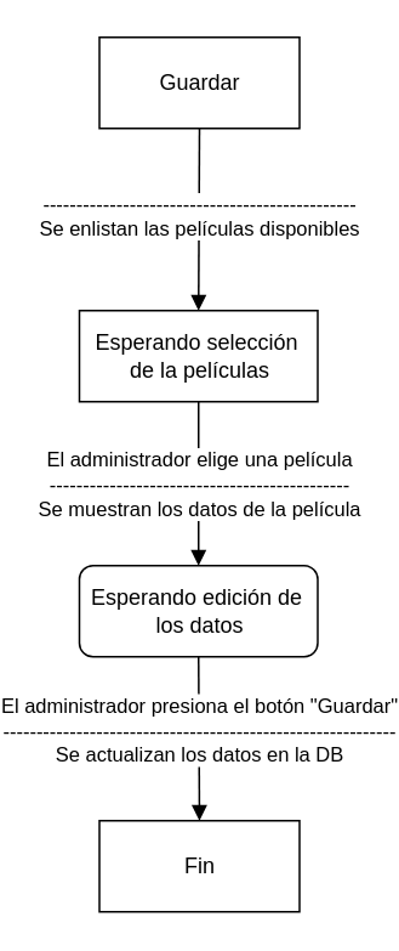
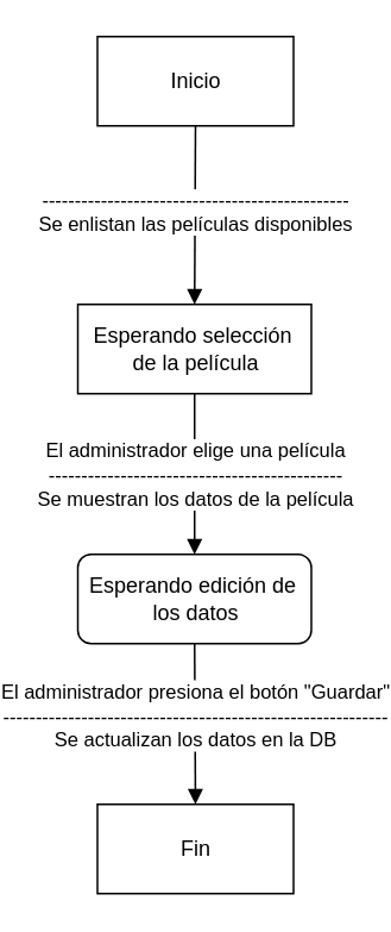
  <mxCell id="0" />
  <mxCell id="1" parent="0" />
  <mxCell id="2" value="-----------------------------------------------&lt;br&gt;Se enlistan las películas disponibles" style="html=1;verticalAlign=bottom;endArrow=block;rounded=0;entryX=0.5;entryY=0;entryDx=0;entryDy=0;" edge="1" parent="1" target="4"><mxGeometry x="0.273" width="80" relative="1" as="geometry"><mxPoint x="86" y="70" as="sourcePoint" /><mxPoint x="85.5" y="180" as="targetPoint" /><mxPoint as="offset" /></mxGeometry></mxCell>
- <mxCell id="3" value="Guardar" style="html=1;" vertex="1" parent="1"><mxGeometry x="31" y="20" width="110" height="50" as="geometry" /></mxCell>
- <mxCell id="4" value="Esperando selección&amp;nbsp;&lt;br&gt;de la películas" style="html=1;" vertex="1" parent="1"><mxGeometry x="20" y="170" width="131" height="50" as="geometry" /></mxCell>
+ <mxCell id="3" value="Inicio" style="html=1;" vertex="1" parent="1"><mxGeometry x="31" y="20" width="110" height="50" as="geometry" /></mxCell>
+ <mxCell id="4" value="Esperando selección&amp;nbsp;&lt;br&gt;de la película" style="html=1;" vertex="1" parent="1"><mxGeometry x="20" y="170" width="131" height="50" as="geometry" /></mxCell>
  <mxCell id="5" value="Esperando edición de&amp;nbsp;&lt;br&gt;los datos" style="html=1;rounded=1;" vertex="1" parent="1"><mxGeometry x="20" y="310" width="131" height="50" as="geometry" /></mxCell>
  <mxCell id="6" value="El administrador elige una película&lt;br&gt;---------------------------------------------&lt;br&gt;Se muestran los datos de la película" style="html=1;verticalAlign=bottom;endArrow=block;rounded=0;exitX=0.5;exitY=1;exitDx=0;exitDy=0;entryX=0.5;entryY=0;entryDx=0;entryDy=0;" edge="1" parent="1" source="4" target="5"><mxGeometry x="0.5" width="80" relative="1" as="geometry"><mxPoint x="72" y="450" as="sourcePoint" /><mxPoint x="152" y="450" as="targetPoint" /><mxPoint as="offset" /></mxGeometry></mxCell>
  <mxCell id="7" value="Fin" style="html=1;" vertex="1" parent="1"><mxGeometry x="31" y="450" width="110" height="50" as="geometry" /></mxCell>
  <mxCell id="8" value="El administrador presiona el botón &quot;Guardar&quot;&lt;br&gt;-----------------------------------------------------------&lt;br&gt;Se actualizan los datos en la DB" style="html=1;verticalAlign=bottom;endArrow=block;rounded=0;exitX=0.5;exitY=1;exitDx=0;exitDy=0;entryX=0.5;entryY=0;entryDx=0;entryDy=0;" edge="1" parent="1" source="5" target="7"><mxGeometry x="0.4" width="80" relative="1" as="geometry"><mxPoint x="102" y="390" as="sourcePoint" /><mxPoint x="86" y="420" as="targetPoint" /><mxPoint as="offset" /></mxGeometry></mxCell>
